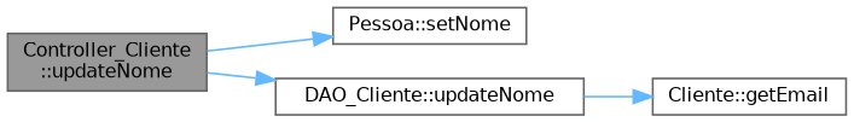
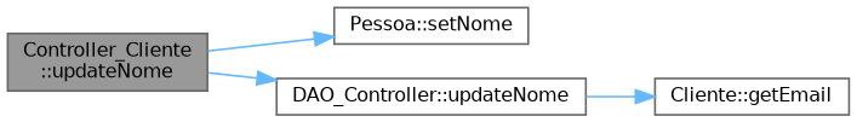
  digraph {
    rankdir=LR
    node [color=grey40 fillcolor=white fontname=Helvetica fontsize=10 shape=box style=filled]
    edge [color=steelblue1 fontname=Helvetica fontsize=10 labelfontname=Helvetica labelfontsize=10 style=solid]
    n1 [color=gray40 fillcolor=grey60 fontcolor=black height=0.2 label="Controller_Cliente\l::updateNome" width=0.4]
    n2 [height=0.2 label="Pessoa::setNome" width=0.4]
-   n3 [height=0.2 label="DAO_Cliente::updateNome" width=0.4]
+   n3 [height=0.2 label="DAO_Controller::updateNome" width=0.4]
    n4 [height=0.2 label="Cliente::getEmail" width=0.4]
    n1 -> n2
    n1 -> n3
    n3 -> n4
  }
